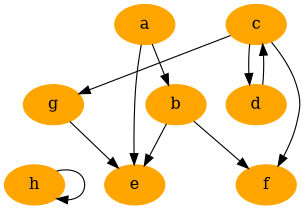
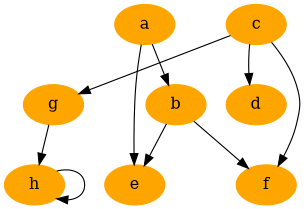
  digraph {
    node [color=orange style=filled]
    h
    g
    d
    c
    f
    a
    e
    b
    h -> h
-   g -> e
-   d -> c
+   g -> h
    c -> g
    c -> d
    c -> f
    a -> e
    a -> b
    b -> f
    b -> e
  }
